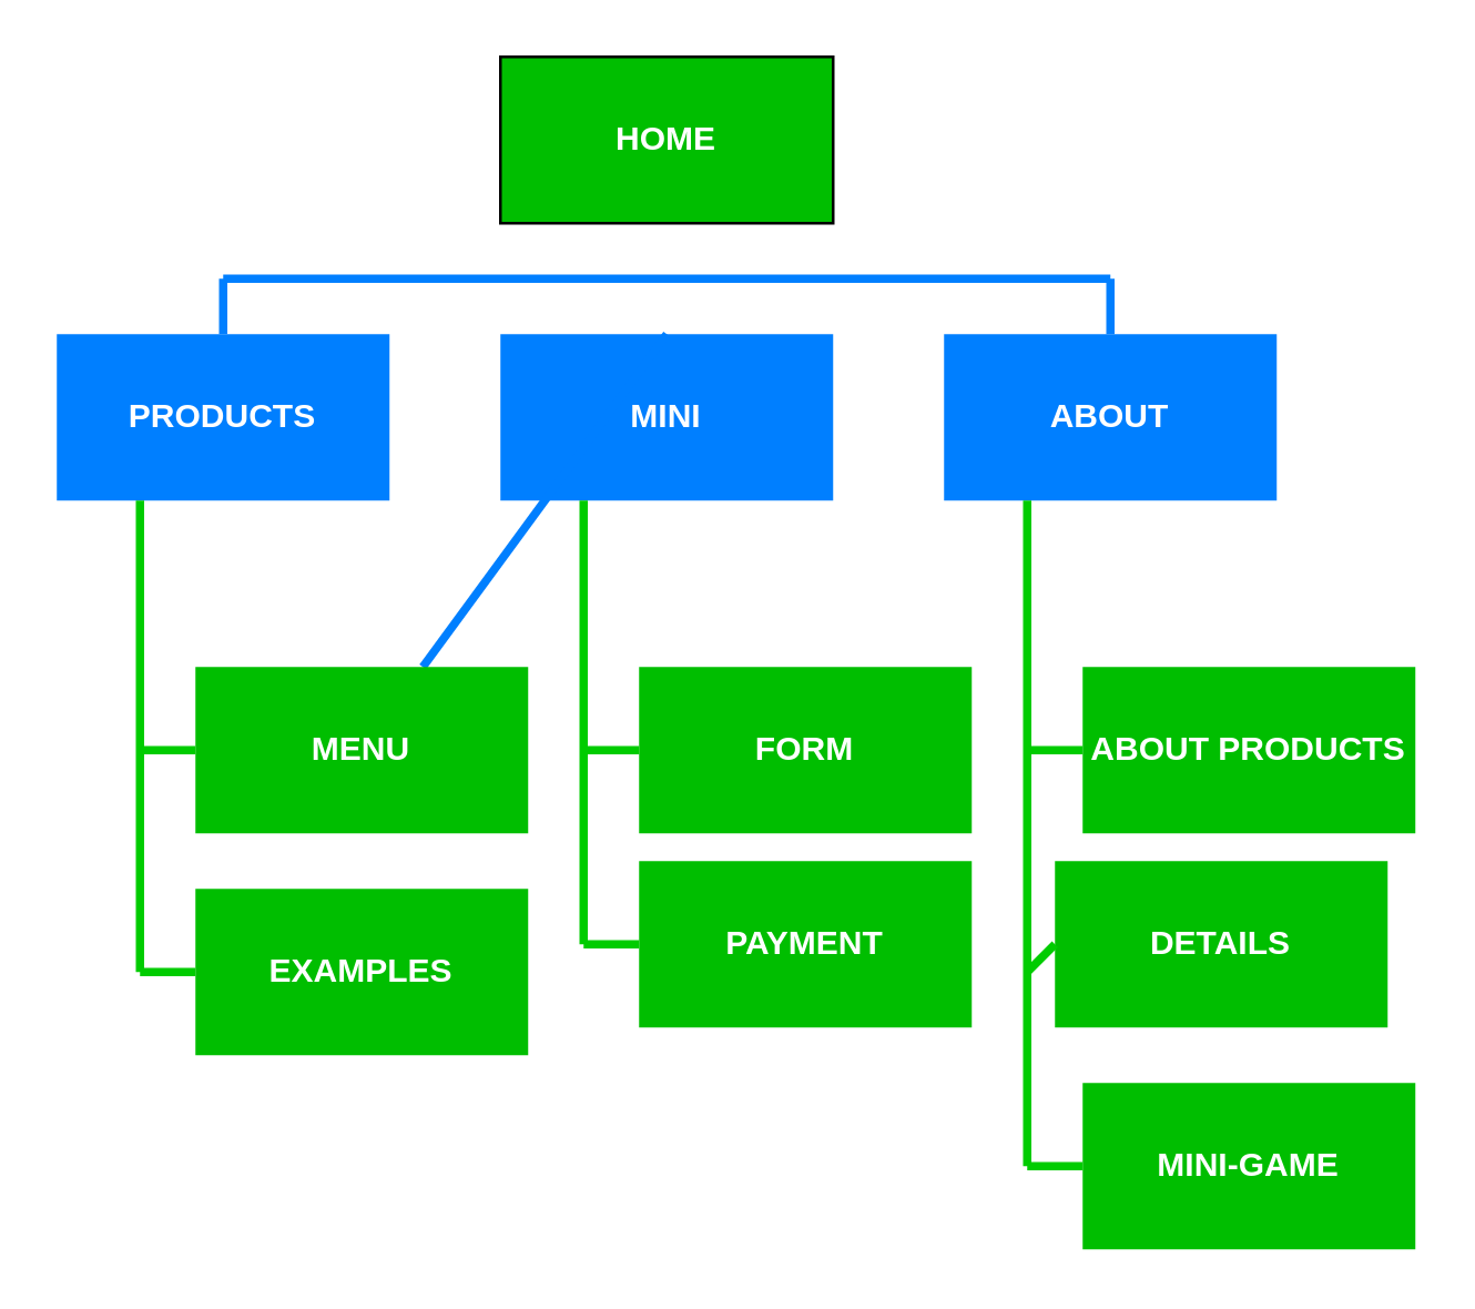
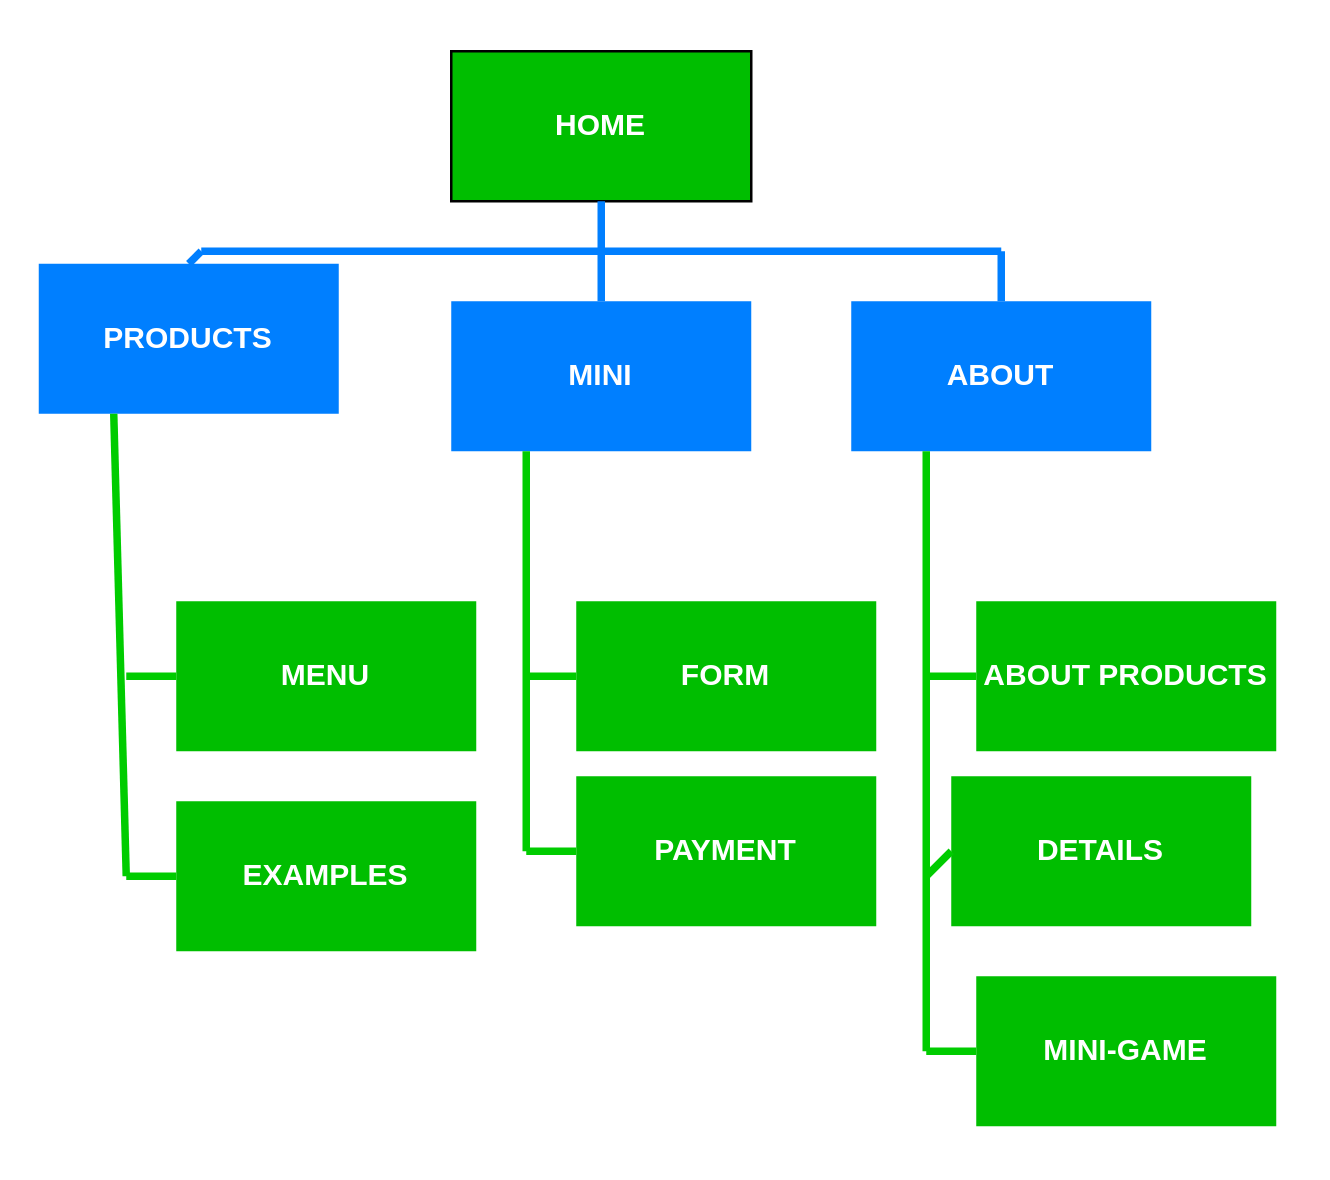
  <mxCell id="0" />
  <mxCell id="1" parent="0" />
  <mxCell id="2" value="HOME" style="rounded=0;whiteSpace=wrap;html=1;fillColor=#00be00;fontColor=#FFFFFF;fontStyle=1;" vertex="1" parent="1"><mxGeometry x="180" y="20" width="120" height="60" as="geometry" /></mxCell>
- <mxCell id="3" value="PRODUCTS" style="rounded=0;whiteSpace=wrap;html=1;fillColor=#007FFF;fontColor=#FFFFFF;fontStyle=1;strokeColor=none;" vertex="1" parent="1"><mxGeometry x="20" y="120" width="120" height="60" as="geometry" /></mxCell>
+ <mxCell id="3" value="PRODUCTS" style="rounded=0;whiteSpace=wrap;html=1;fillColor=#007FFF;fontColor=#FFFFFF;fontStyle=1;strokeColor=none;" vertex="1" parent="1"><mxGeometry x="15" y="105" width="120" height="60" as="geometry" /></mxCell>
  <mxCell id="4" value="MINI" style="rounded=0;whiteSpace=wrap;html=1;fillColor=#007FFF;fontColor=#FFFFFF;fontStyle=1;strokeColor=none;" vertex="1" parent="1"><mxGeometry x="180" y="120" width="120" height="60" as="geometry" /></mxCell>
  <mxCell id="5" value="ABOUT" style="rounded=0;whiteSpace=wrap;html=1;fillColor=#007FFF;fontColor=#FFFFFF;fontStyle=1;strokeColor=none;" vertex="1" parent="1"><mxGeometry x="340" y="120" width="120" height="60" as="geometry" /></mxCell>
- <mxCell id="6" value="" style="endArrow=none;html=1;rounded=0;strokeWidth=3;strokeColor=#007FFF;exitX=0.5;exitY=0;exitDx=0;exitDy=0;" edge="1" parent="1" source="4" target="10"><mxGeometry width="50" height="50" relative="1" as="geometry"><mxPoint x="300" y="110" as="sourcePoint" /><mxPoint x="300" y="390" as="targetPoint" /></mxGeometry></mxCell>
+ <mxCell id="6" value="" style="endArrow=none;html=1;rounded=0;strokeWidth=3;strokeColor=#007FFF;entryX=0.5;entryY=1;entryDx=0;entryDy=0;exitX=0.5;exitY=0;exitDx=0;exitDy=0;" edge="1" parent="1" source="4" target="2"><mxGeometry width="50" height="50" relative="1" as="geometry"><mxPoint x="300" y="110" as="sourcePoint" /><mxPoint x="300" y="390" as="targetPoint" /></mxGeometry></mxCell>
  <mxCell id="7" value="" style="endArrow=none;html=1;rounded=0;strokeWidth=3;strokeColor=#007FFF;" edge="1" parent="1"><mxGeometry width="50" height="50" relative="1" as="geometry"><mxPoint x="80" y="100" as="sourcePoint" /><mxPoint x="400" y="100" as="targetPoint" /></mxGeometry></mxCell>
  <mxCell id="8" value="" style="endArrow=none;html=1;rounded=0;strokeWidth=3;strokeColor=#007FFF;entryX=0.5;entryY=0;entryDx=0;entryDy=0;" edge="1" parent="1" target="3"><mxGeometry width="50" height="50" relative="1" as="geometry"><mxPoint x="80" y="100" as="sourcePoint" /><mxPoint x="410" y="110" as="targetPoint" /></mxGeometry></mxCell>
  <mxCell id="9" value="" style="endArrow=none;html=1;rounded=0;strokeWidth=3;strokeColor=#007FFF;entryX=0.5;entryY=0;entryDx=0;entryDy=0;" edge="1" parent="1" target="5"><mxGeometry width="50" height="50" relative="1" as="geometry"><mxPoint x="400" y="100" as="sourcePoint" /><mxPoint x="480" y="130" as="targetPoint" /></mxGeometry></mxCell>
  <mxCell id="10" value="MENU" style="rounded=0;whiteSpace=wrap;html=1;fillColor=#00BE00;fontColor=#FFFFFF;fontStyle=1;strokeColor=none;" vertex="1" parent="1"><mxGeometry x="70" y="240" width="120" height="60" as="geometry" /></mxCell>
  <mxCell id="11" value="" style="endArrow=none;html=1;rounded=0;strokeWidth=3;strokeColor=#00CC00;exitX=0.25;exitY=1;exitDx=0;exitDy=0;" edge="1" parent="1" source="3"><mxGeometry width="50" height="50" relative="1" as="geometry"><mxPoint x="100" y="60" as="sourcePoint" /><mxPoint x="50" y="350" as="targetPoint" /></mxGeometry></mxCell>
  <mxCell id="12" value="" style="endArrow=none;html=1;rounded=0;strokeWidth=3;strokeColor=#00CC00;exitX=0;exitY=0.5;exitDx=0;exitDy=0;" edge="1" parent="1" source="10"><mxGeometry width="50" height="50" relative="1" as="geometry"><mxPoint x="60" y="190" as="sourcePoint" /><mxPoint x="50" y="270" as="targetPoint" /></mxGeometry></mxCell>
  <mxCell id="13" value="EXAMPLES" style="rounded=0;whiteSpace=wrap;html=1;fillColor=#00BE00;fontColor=#FFFFFF;fontStyle=1;strokeColor=none;" vertex="1" parent="1"><mxGeometry x="70" y="320" width="120" height="60" as="geometry" /></mxCell>
  <mxCell id="14" value="" style="endArrow=none;html=1;rounded=0;strokeWidth=3;strokeColor=#00CC00;exitX=0;exitY=0.5;exitDx=0;exitDy=0;" edge="1" parent="1" source="13"><mxGeometry width="50" height="50" relative="1" as="geometry"><mxPoint x="60" y="270" as="sourcePoint" /><mxPoint x="50" y="350" as="targetPoint" /></mxGeometry></mxCell>
  <mxCell id="15" value="FORM" style="rounded=0;whiteSpace=wrap;html=1;fillColor=#00BE00;fontColor=#FFFFFF;fontStyle=1;strokeColor=none;" vertex="1" parent="1"><mxGeometry x="230" y="240" width="120" height="60" as="geometry" /></mxCell>
  <mxCell id="16" value="" style="endArrow=none;html=1;rounded=0;strokeWidth=3;strokeColor=#00CC00;exitX=0.25;exitY=1;exitDx=0;exitDy=0;" edge="1" parent="1"><mxGeometry width="50" height="50" relative="1" as="geometry"><mxPoint x="210" y="180" as="sourcePoint" /><mxPoint x="210" y="340" as="targetPoint" /></mxGeometry></mxCell>
  <mxCell id="17" value="" style="endArrow=none;html=1;rounded=0;strokeWidth=3;strokeColor=#00CC00;exitX=0;exitY=0.5;exitDx=0;exitDy=0;" edge="1" parent="1" source="15"><mxGeometry width="50" height="50" relative="1" as="geometry"><mxPoint x="220" y="190" as="sourcePoint" /><mxPoint x="210" y="270" as="targetPoint" /></mxGeometry></mxCell>
  <mxCell id="18" value="ABOUT PRODUCTS" style="rounded=0;whiteSpace=wrap;html=1;fillColor=#00BE00;fontColor=#FFFFFF;fontStyle=1;strokeColor=none;" vertex="1" parent="1"><mxGeometry x="390" y="240" width="120" height="60" as="geometry" /></mxCell>
  <mxCell id="19" value="" style="endArrow=none;html=1;rounded=0;strokeWidth=3;strokeColor=#00CC00;exitX=0.25;exitY=1;exitDx=0;exitDy=0;" edge="1" parent="1"><mxGeometry width="50" height="50" relative="1" as="geometry"><mxPoint x="370" y="180" as="sourcePoint" /><mxPoint x="370" y="420" as="targetPoint" /></mxGeometry></mxCell>
  <mxCell id="20" value="" style="endArrow=none;html=1;rounded=0;strokeWidth=3;strokeColor=#00CC00;exitX=0;exitY=0.5;exitDx=0;exitDy=0;" edge="1" parent="1" source="18"><mxGeometry width="50" height="50" relative="1" as="geometry"><mxPoint x="380" y="190" as="sourcePoint" /><mxPoint x="370" y="270" as="targetPoint" /></mxGeometry></mxCell>
  <mxCell id="21" value="DETAILS" style="rounded=0;whiteSpace=wrap;html=1;fillColor=#00BE00;fontColor=#FFFFFF;fontStyle=1;strokeColor=none;" vertex="1" parent="1"><mxGeometry x="380" y="310" width="120" height="60" as="geometry" /></mxCell>
  <mxCell id="22" value="" style="endArrow=none;html=1;rounded=0;strokeWidth=3;strokeColor=#00CC00;exitX=0;exitY=0.5;exitDx=0;exitDy=0;" edge="1" parent="1" source="21"><mxGeometry width="50" height="50" relative="1" as="geometry"><mxPoint x="380" y="270" as="sourcePoint" /><mxPoint x="370" y="350" as="targetPoint" /></mxGeometry></mxCell>
  <mxCell id="23" value="MINI-GAME" style="rounded=0;whiteSpace=wrap;html=1;fillColor=#00BE00;fontColor=#FFFFFF;fontStyle=1;strokeColor=none;" vertex="1" parent="1"><mxGeometry x="390" y="390" width="120" height="60" as="geometry" /></mxCell>
  <mxCell id="24" value="" style="endArrow=none;html=1;rounded=0;strokeWidth=3;strokeColor=#00CC00;exitX=0;exitY=0.5;exitDx=0;exitDy=0;" edge="1" parent="1" source="23"><mxGeometry width="50" height="50" relative="1" as="geometry"><mxPoint x="380" y="340" as="sourcePoint" /><mxPoint x="370" y="420" as="targetPoint" /></mxGeometry></mxCell>
  <mxCell id="25" value="PAYMENT" style="rounded=0;whiteSpace=wrap;html=1;fillColor=#00BE00;fontColor=#FFFFFF;fontStyle=1;strokeColor=none;" vertex="1" parent="1"><mxGeometry x="230" y="310" width="120" height="60" as="geometry" /></mxCell>
  <mxCell id="26" value="" style="endArrow=none;html=1;rounded=0;strokeWidth=3;strokeColor=#00CC00;exitX=0;exitY=0.5;exitDx=0;exitDy=0;" edge="1" parent="1" source="25"><mxGeometry width="50" height="50" relative="1" as="geometry"><mxPoint x="220" y="260" as="sourcePoint" /><mxPoint x="210" y="340" as="targetPoint" /></mxGeometry></mxCell>
